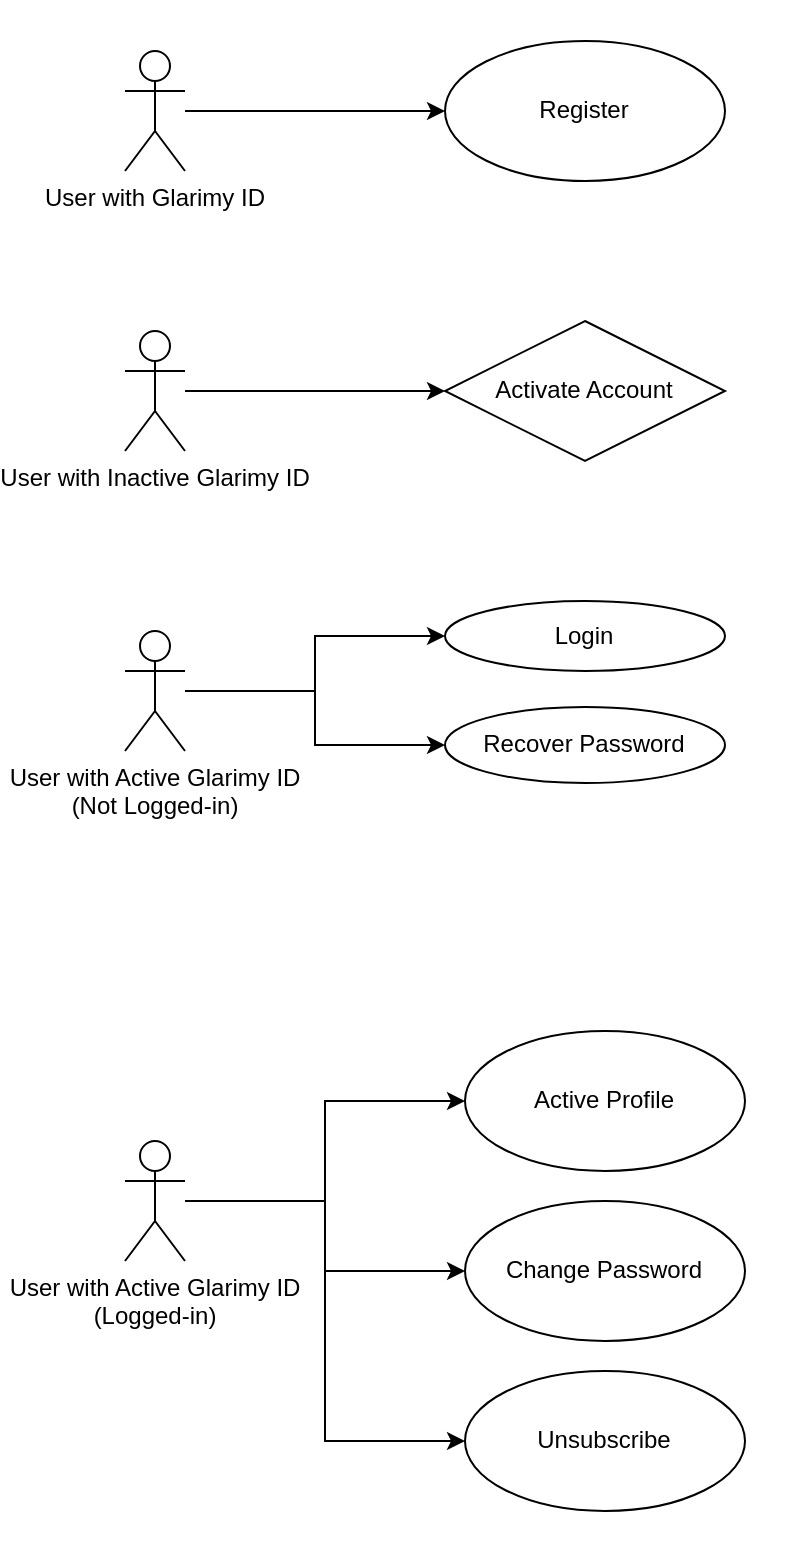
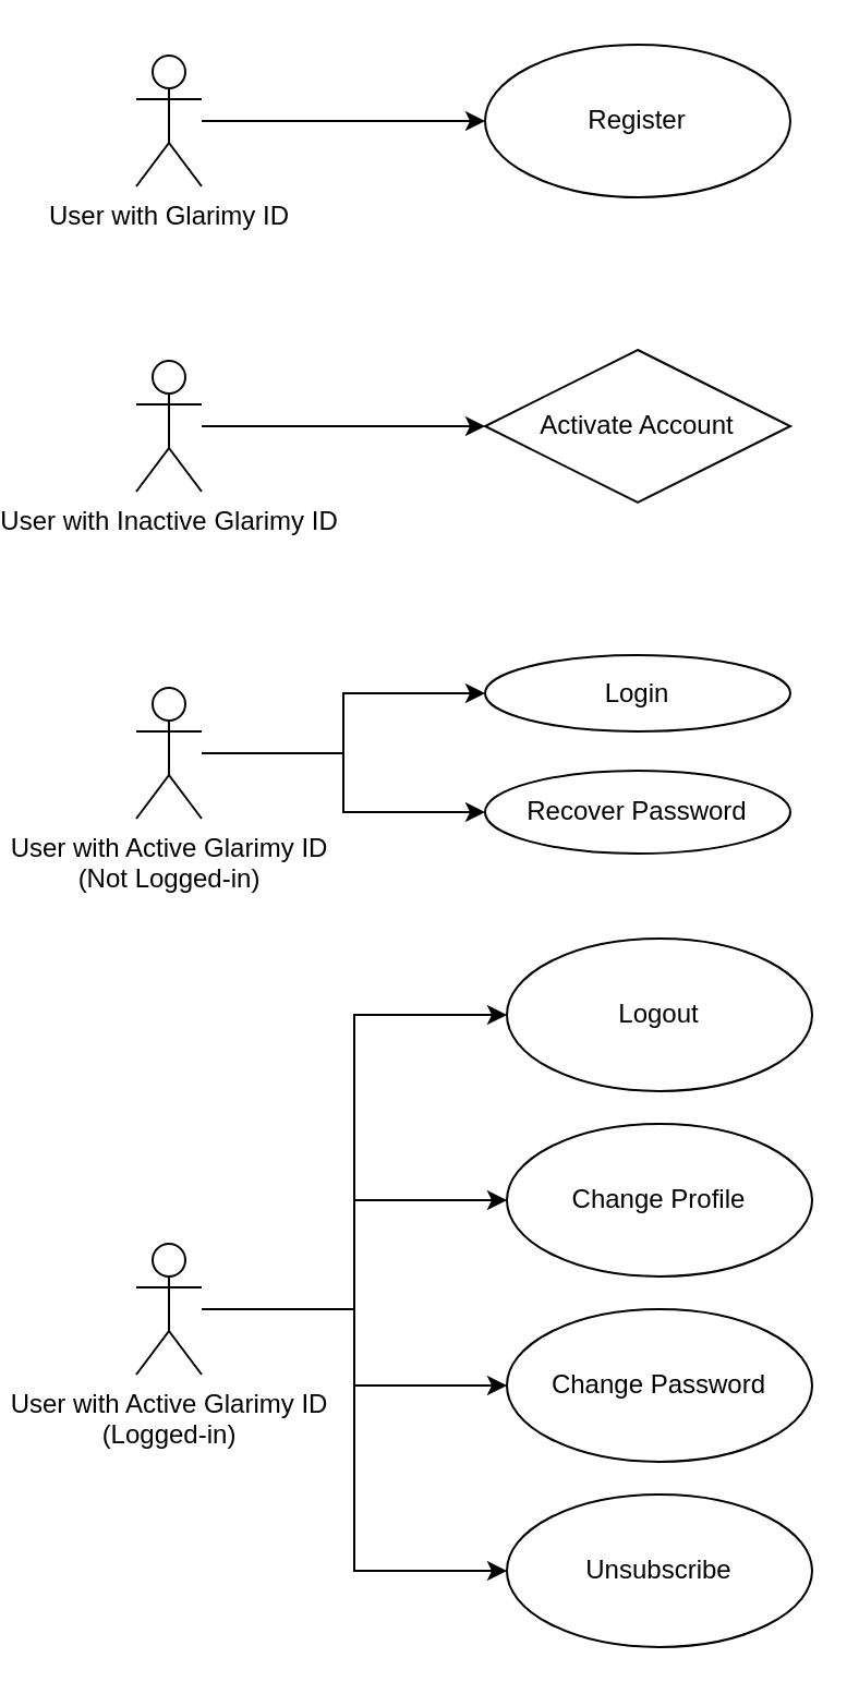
  <mxCell id="0" />
  <mxCell id="1" parent="0" />
  <mxCell id="2" style="edgeStyle=orthogonalEdgeStyle;rounded=0;orthogonalLoop=1;jettySize=auto;html=1;" edge="1" parent="1" source="3" target="4"><mxGeometry relative="1" as="geometry" /></mxCell>
  <mxCell id="3" value="User with Glarimy ID" style="shape=umlActor;verticalLabelPosition=bottom;labelBackgroundColor=#ffffff;verticalAlign=top;html=1;" vertex="1" parent="1"><mxGeometry x="20" y="25" width="30" height="60" as="geometry" /></mxCell>
  <mxCell id="4" value="Register" style="ellipse;whiteSpace=wrap;html=1;" vertex="1" parent="1"><mxGeometry x="180" y="20" width="140" height="70" as="geometry" /></mxCell>
  <mxCell id="5" value="Activate Account" style="rhombus;whiteSpace=wrap;html=1;" vertex="1" parent="1"><mxGeometry x="180" y="160" width="140" height="70" as="geometry" /></mxCell>
  <mxCell id="6" value="Login" style="ellipse;whiteSpace=wrap;html=1;" vertex="1" parent="1"><mxGeometry x="180" y="300" width="140" height="35" as="geometry" /></mxCell>
+ <mxCell id="7" value="Logout" style="ellipse;whiteSpace=wrap;html=1;" vertex="1" parent="1"><mxGeometry x="190" y="430" width="140" height="70" as="geometry" /></mxCell>
  <mxCell id="8" style="edgeStyle=orthogonalEdgeStyle;rounded=0;orthogonalLoop=1;jettySize=auto;html=1;entryX=0;entryY=0.5;entryDx=0;entryDy=0;" edge="1" parent="1" source="10" target="6"><mxGeometry relative="1" as="geometry" /></mxCell>
  <mxCell id="9" style="edgeStyle=orthogonalEdgeStyle;rounded=0;orthogonalLoop=1;jettySize=auto;html=1;" edge="1" parent="1" source="10" target="18"><mxGeometry relative="1" as="geometry" /></mxCell>
  <mxCell id="10" value="&lt;div&gt;User with Active Glarimy ID&lt;/div&gt;&lt;div&gt;(Not Logged-in)&lt;br&gt;&lt;/div&gt;" style="shape=umlActor;verticalLabelPosition=bottom;labelBackgroundColor=#ffffff;verticalAlign=top;html=1;" vertex="1" parent="1"><mxGeometry x="20" y="315" width="30" height="60" as="geometry" /></mxCell>
+ <mxCell id="11" style="edgeStyle=orthogonalEdgeStyle;rounded=0;orthogonalLoop=1;jettySize=auto;html=1;" edge="1" parent="1" source="15" target="7"><mxGeometry relative="1" as="geometry"><Array as="points"><mxPoint x="120" y="600" /><mxPoint x="120" y="465" /></Array></mxGeometry></mxCell>
  <mxCell id="12" style="edgeStyle=orthogonalEdgeStyle;rounded=0;orthogonalLoop=1;jettySize=auto;html=1;" edge="1" parent="1" source="15" target="17"><mxGeometry relative="1" as="geometry" /></mxCell>
  <mxCell id="13" style="edgeStyle=orthogonalEdgeStyle;rounded=0;orthogonalLoop=1;jettySize=auto;html=1;entryX=0;entryY=0.5;entryDx=0;entryDy=0;" edge="1" parent="1" source="15" target="16"><mxGeometry relative="1" as="geometry"><Array as="points"><mxPoint x="120" y="600" /><mxPoint x="120" y="720" /></Array></mxGeometry></mxCell>
  <mxCell id="14" style="edgeStyle=orthogonalEdgeStyle;rounded=0;orthogonalLoop=1;jettySize=auto;html=1;" edge="1" parent="1" source="15" target="19"><mxGeometry relative="1" as="geometry" /></mxCell>
  <mxCell id="15" value="&lt;div&gt;User with Active Glarimy ID&lt;/div&gt;&lt;div&gt;(Logged-in)&lt;br&gt;&lt;/div&gt;" style="shape=umlActor;verticalLabelPosition=bottom;labelBackgroundColor=#ffffff;verticalAlign=top;html=1;" vertex="1" parent="1"><mxGeometry x="20" y="570" width="30" height="60" as="geometry" /></mxCell>
  <mxCell id="16" value="Unsubscribe" style="ellipse;whiteSpace=wrap;html=1;" vertex="1" parent="1"><mxGeometry x="190" y="685" width="140" height="70" as="geometry" /></mxCell>
  <mxCell id="17" value="Change Password" style="ellipse;whiteSpace=wrap;html=1;" vertex="1" parent="1"><mxGeometry x="190" y="600" width="140" height="70" as="geometry" /></mxCell>
  <mxCell id="18" value="Recover Password" style="ellipse;whiteSpace=wrap;html=1;" vertex="1" parent="1"><mxGeometry x="180" y="353" width="140" height="38" as="geometry" /></mxCell>
- <mxCell id="19" value="Active Profile" style="ellipse;whiteSpace=wrap;html=1;" vertex="1" parent="1"><mxGeometry x="190" y="515" width="140" height="70" as="geometry" /></mxCell>
+ <mxCell id="19" value="Change Profile" style="ellipse;whiteSpace=wrap;html=1;" vertex="1" parent="1"><mxGeometry x="190" y="515" width="140" height="70" as="geometry" /></mxCell>
  <mxCell id="20" style="edgeStyle=orthogonalEdgeStyle;rounded=0;orthogonalLoop=1;jettySize=auto;html=1;entryX=0;entryY=0.5;entryDx=0;entryDy=0;" edge="1" parent="1" source="21" target="5"><mxGeometry relative="1" as="geometry" /></mxCell>
  <mxCell id="21" value="User with Inactive Glarimy ID" style="shape=umlActor;verticalLabelPosition=bottom;labelBackgroundColor=#ffffff;verticalAlign=top;html=1;" vertex="1" parent="1"><mxGeometry x="20" y="165" width="30" height="60" as="geometry" /></mxCell>
